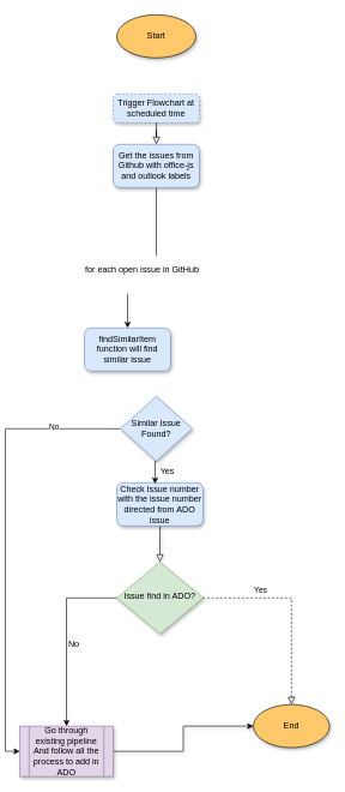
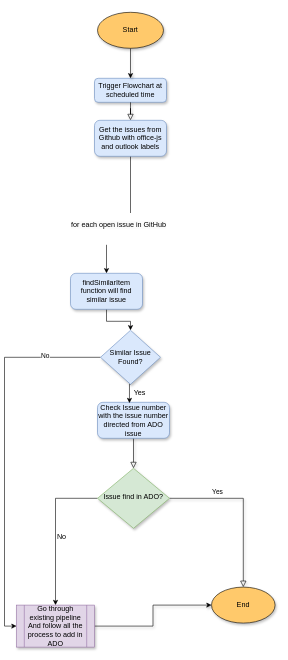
  <mxCell id="0" />
  <mxCell id="1" parent="0" />
  <mxCell id="2" value="" style="rounded=0;html=1;jettySize=auto;orthogonalLoop=1;fontSize=11;endArrow=block;endFill=0;endSize=8;strokeWidth=1;shadow=1;labelBackgroundColor=none;edgeStyle=orthogonalEdgeStyle;" parent="1" source="11" target="6" edge="1"><mxGeometry relative="1" as="geometry" /></mxCell>
- <mxCell id="3" value="Trigger Flowchart at scheduled time" style="rounded=1;whiteSpace=wrap;html=1;fontSize=12;glass=0;strokeWidth=1;shadow=1;fillColor=#dae8fc;strokeColor=#6c8ebf;dashed=1;" parent="1" vertex="1"><mxGeometry x="150" y="130" width="120" height="40" as="geometry" /></mxCell>
- <mxCell id="4" value="Yes" style="rounded=0;html=1;jettySize=auto;orthogonalLoop=1;fontSize=11;endArrow=block;endFill=0;endSize=8;strokeWidth=1;shadow=1;labelBackgroundColor=none;edgeStyle=orthogonalEdgeStyle;entryX=0.5;entryY=0;entryDx=0;entryDy=0;dashed=1;" parent="1" source="6" target="12" edge="1"><mxGeometry x="-0.41" y="10" relative="1" as="geometry"><mxPoint as="offset" /><mxPoint x="380.64" y="566.68" as="targetPoint" /></mxGeometry></mxCell>
+ <mxCell id="3" value="Trigger Flowchart at scheduled time" style="rounded=1;whiteSpace=wrap;html=1;fontSize=12;glass=0;strokeWidth=1;shadow=1;fillColor=#dae8fc;strokeColor=#6c8ebf;" parent="1" vertex="1"><mxGeometry x="150" y="130" width="120" height="40" as="geometry" /></mxCell>
+ <mxCell id="4" value="Yes" style="rounded=0;html=1;jettySize=auto;orthogonalLoop=1;fontSize=11;endArrow=block;endFill=0;endSize=8;strokeWidth=1;shadow=1;labelBackgroundColor=none;edgeStyle=orthogonalEdgeStyle;entryX=0.5;entryY=0;entryDx=0;entryDy=0;" parent="1" source="6" target="12" edge="1"><mxGeometry x="-0.41" y="10" relative="1" as="geometry"><mxPoint as="offset" /><mxPoint x="380.64" y="566.68" as="targetPoint" /></mxGeometry></mxCell>
  <mxCell id="5" style="edgeStyle=orthogonalEdgeStyle;rounded=0;orthogonalLoop=1;jettySize=auto;html=1;entryX=0.5;entryY=0;entryDx=0;entryDy=0;" edge="1" parent="1" source="6" target="14"><mxGeometry relative="1" as="geometry" /></mxCell>
  <mxCell id="6" value="Issue find in ADO?" style="rhombus;whiteSpace=wrap;html=1;shadow=1;fontFamily=Helvetica;fontSize=12;align=center;strokeWidth=1;spacing=6;spacingTop=-4;fillColor=#d5e8d4;strokeColor=#82b366;" parent="1" vertex="1"><mxGeometry x="155" y="780" width="120" height="100" as="geometry" /></mxCell>
  <mxCell id="7" value="" style="rounded=0;html=1;jettySize=auto;orthogonalLoop=1;fontSize=11;endArrow=block;endFill=0;endSize=8;strokeWidth=1;shadow=1;labelBackgroundColor=none;edgeStyle=orthogonalEdgeStyle;" parent="1" source="3" target="10" edge="1"><mxGeometry relative="1" as="geometry"><mxPoint x="210" y="170" as="sourcePoint" /><mxPoint x="210" y="290" as="targetPoint" /></mxGeometry></mxCell>
  <mxCell id="8" style="edgeStyle=orthogonalEdgeStyle;rounded=0;orthogonalLoop=1;jettySize=auto;html=1;" edge="1" parent="1" source="10" target="18"><mxGeometry relative="1" as="geometry" /></mxCell>
  <mxCell id="9" value="&#10;&lt;span style=&quot;color: rgb(0, 0, 0); font-family: Helvetica; font-size: 12px; font-style: normal; font-variant-ligatures: normal; font-variant-caps: normal; font-weight: 400; letter-spacing: normal; orphans: 2; text-align: center; text-indent: 0px; text-transform: none; widows: 2; word-spacing: 0px; -webkit-text-stroke-width: 0px; background-color: rgb(251, 251, 251); text-decoration-thickness: initial; text-decoration-style: initial; text-decoration-color: initial; float: none; display: inline !important;&quot;&gt;for each open issue in GitHub&lt;/span&gt;&#10;&#10;" style="edgeLabel;html=1;align=center;verticalAlign=middle;resizable=0;points=[];rotation=0;" vertex="1" connectable="0" parent="8"><mxGeometry x="-0.075" y="9" relative="1" as="geometry"><mxPoint x="-9" y="14" as="offset" /></mxGeometry></mxCell>
  <mxCell id="10" value="Get the issues from Github with office-js and outlook labels" style="rounded=1;whiteSpace=wrap;html=1;shadow=1;fillColor=#dae8fc;strokeColor=#6c8ebf;" parent="1" vertex="1"><mxGeometry x="150" y="200" width="120" height="60" as="geometry" /></mxCell>
  <mxCell id="11" value="Check Issue number with the issue number directed from ADO issue" style="rounded=1;whiteSpace=wrap;html=1;shadow=1;fillColor=#dae8fc;strokeColor=#6c8ebf;" parent="1" vertex="1"><mxGeometry x="155" y="670" width="120" height="60" as="geometry" /></mxCell>
  <mxCell id="12" value="End" style="ellipse;whiteSpace=wrap;html=1;shadow=1;fillColor=#FFC96B;" parent="1" vertex="1"><mxGeometry x="345" y="978" width="106" height="60" as="geometry" /></mxCell>
  <mxCell id="13" style="edgeStyle=orthogonalEdgeStyle;rounded=0;orthogonalLoop=1;jettySize=auto;html=1;exitX=1;exitY=0.5;exitDx=0;exitDy=0;entryX=0;entryY=0.5;entryDx=0;entryDy=0;shadow=1;" parent="1" source="14" target="12" edge="1"><mxGeometry relative="1" as="geometry"><mxPoint x="400" y="575" as="targetPoint" /></mxGeometry></mxCell>
  <mxCell id="14" value="Go through existing pipeline&lt;br&gt;And follow all the process to add in ADO" style="shape=process;whiteSpace=wrap;html=1;backgroundOutline=1;shadow=1;fillColor=#e1d5e7;strokeColor=#9673a6;" parent="1" vertex="1"><mxGeometry x="20" y="1008" width="130" height="70" as="geometry" /></mxCell>
+ <mxCell id="15" value="" style="edgeStyle=orthogonalEdgeStyle;rounded=0;orthogonalLoop=1;jettySize=auto;html=1;shadow=1;" parent="1" source="16" target="3" edge="1"><mxGeometry relative="1" as="geometry" /></mxCell>
  <mxCell id="16" value="Start" style="ellipse;whiteSpace=wrap;html=1;shadow=1;fillColor=#FFC96B;" parent="1" vertex="1"><mxGeometry x="155" y="20" width="110" height="60" as="geometry" /></mxCell>
+ <mxCell id="17" style="edgeStyle=orthogonalEdgeStyle;rounded=0;orthogonalLoop=1;jettySize=auto;html=1;exitX=0.5;exitY=1;exitDx=0;exitDy=0;entryX=0.5;entryY=0;entryDx=0;entryDy=0;" edge="1" parent="1" source="18" target="22"><mxGeometry relative="1" as="geometry" /></mxCell>
  <mxCell id="18" value="findSimilarItem function will find similar issue" style="rounded=1;whiteSpace=wrap;html=1;fillColor=#dae8fc;strokeColor=#6c8ebf;shadow=1;" vertex="1" parent="1"><mxGeometry x="110" y="455" width="120" height="60" as="geometry" /></mxCell>
  <mxCell id="19" style="edgeStyle=orthogonalEdgeStyle;rounded=0;orthogonalLoop=1;jettySize=auto;html=1;exitX=0;exitY=0.5;exitDx=0;exitDy=0;entryX=0;entryY=0.5;entryDx=0;entryDy=0;" edge="1" parent="1" source="22" target="14"><mxGeometry relative="1" as="geometry" /></mxCell>
  <mxCell id="20" value="No" style="edgeLabel;html=1;align=center;verticalAlign=middle;resizable=0;points=[];" vertex="1" connectable="0" parent="19"><mxGeometry x="-0.704" y="-3" relative="1" as="geometry"><mxPoint as="offset" /></mxGeometry></mxCell>
  <mxCell id="21" style="edgeStyle=orthogonalEdgeStyle;rounded=0;orthogonalLoop=1;jettySize=auto;html=1;exitX=0.5;exitY=1;exitDx=0;exitDy=0;entryX=0.444;entryY=0.022;entryDx=0;entryDy=0;entryPerimeter=0;" edge="1" parent="1" source="22" target="11"><mxGeometry relative="1" as="geometry" /></mxCell>
  <mxCell id="22" value="Similar Issue Found?" style="rhombus;whiteSpace=wrap;html=1;fillColor=#dae8fc;strokeColor=#6c8ebf;shadow=1;" vertex="1" parent="1"><mxGeometry x="160" y="550" width="100" height="90" as="geometry" /></mxCell>
  <mxCell id="23" value="No" style="text;html=1;align=center;verticalAlign=middle;resizable=0;points=[];autosize=1;strokeColor=none;fillColor=none;" vertex="1" parent="1"><mxGeometry x="75" y="880" width="40" height="30" as="geometry" /></mxCell>
  <mxCell id="24" value="Yes" style="text;html=1;align=center;verticalAlign=middle;resizable=0;points=[];autosize=1;strokeColor=none;fillColor=none;" vertex="1" parent="1"><mxGeometry x="205" y="640" width="40" height="30" as="geometry" /></mxCell>
